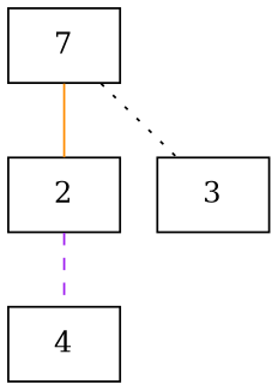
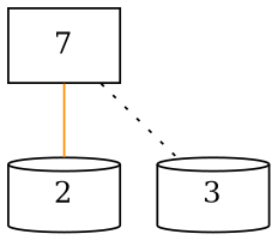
  strict graph {
    node [shape=box]
    n1 [label=7]
-   2
-   3
-   4
+   2 [shape=cylinder]
+   3 [shape=cylinder]
    n1 -- 2 [color=darkorange style=solid weight=77]
    n1 -- 3 [color=black style=dotted weight=76]
-   2 -- 4 [color=purple style=dashed weight=50]
  }
